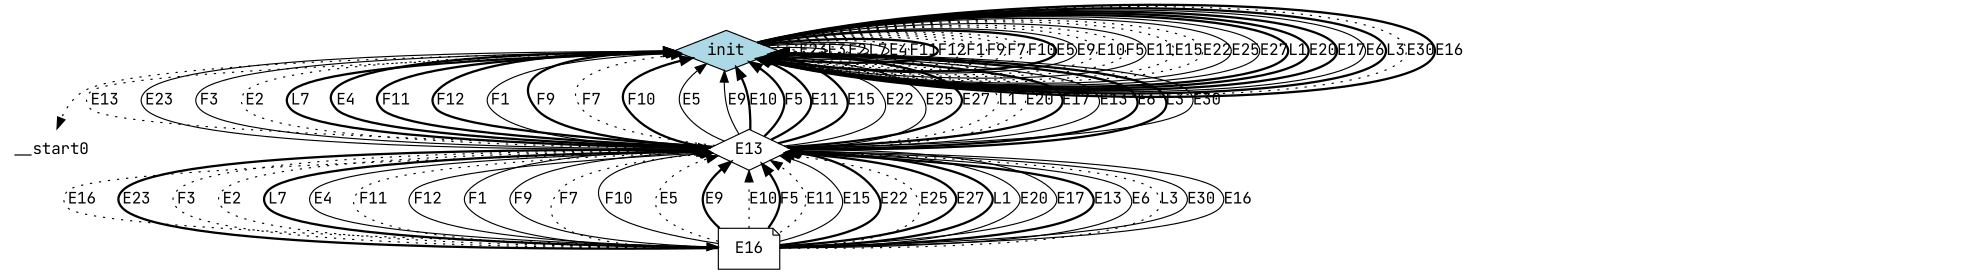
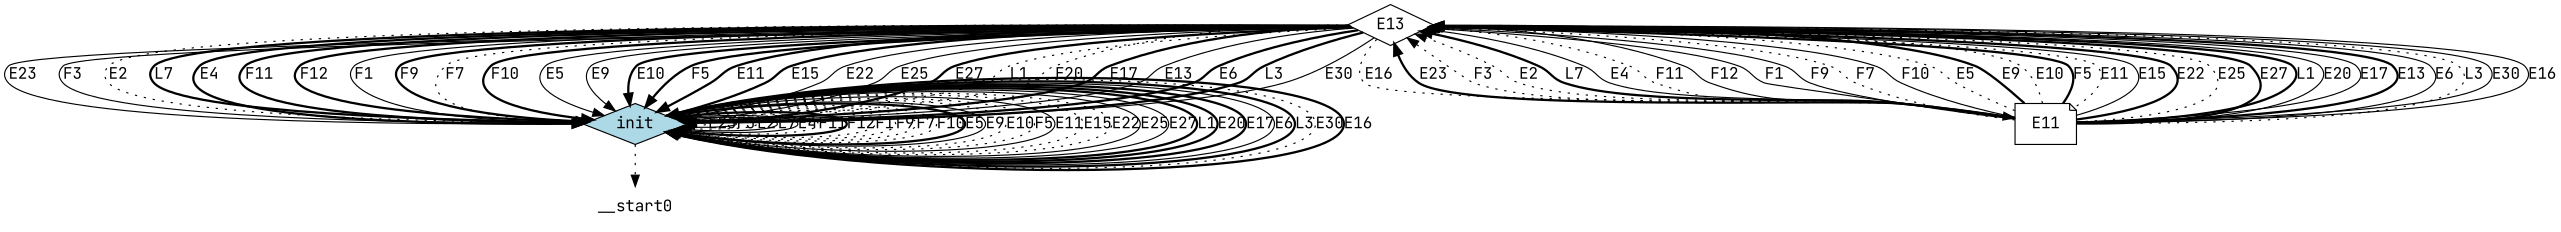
  digraph {
    fontname="JetBrains Mono"
    node [fillcolor=white fontname="JetBrains Mono" shape=diamond style=filled]
    edge [fontname="JetBrains Mono" style=bold]
    __start0 [shape=none]
    n2 [fillcolor=lightblue label=init]
    n3 [label=E13]
-   n4 [label=E16 shape=note]
+   n4 [label=E11 shape=note]
    n2 -> __start0 [style=dotted]
    n2 -> n2 [label=E23 style=dotted]
    n2 -> n2 [label=F3 style=solid]
    n2 -> n2 [label=E2 style=dotted]
    n2 -> n2 [label=L7 style=solid]
    n2 -> n2 [label=E4 style=solid]
    n2 -> n2 [label=F11 style=dotted]
    n2 -> n2 [label=F12]
    n2 -> n2 [label=F1 style=dotted]
    n2 -> n2 [label=F9 style=dotted]
    n2 -> n2 [label=F7 style=dotted]
    n2 -> n2 [label=F10 style=dotted]
    n2 -> n2 [label=E5]
    n2 -> n2 [label=E9 style=solid]
    n2 -> n2 [label=E10 style=dotted]
    n2 -> n2 [label=F5 style=dotted]
    n2 -> n2 [label=E11 style=solid]
    n2 -> n2 [label=E15 style=dotted]
    n2 -> n2 [label=E22 style=dotted]
    n2 -> n2 [label=E25 style=solid]
    n2 -> n2 [label=E27 style=solid]
    n2 -> n2 [label=L1]
    n2 -> n2 [label=E20]
    n2 -> n2 [label=E17]
    n2 -> n2 [label=E6 style=solid]
    n2 -> n2 [label=L3]
    n2 -> n2 [label=E30 style=dotted]
    n2 -> n2 [label=E16]
-   n2 -> n3 [label=E13 style=dotted]
    n3 -> n2 [label=E23 style=solid]
    n3 -> n2 [label=F3 style=solid]
    n3 -> n2 [label=E2 style=dotted]
    n3 -> n2 [label=L7]
    n3 -> n2 [label=E4]
    n3 -> n2 [label=F11]
    n3 -> n2 [label=F12]
    n3 -> n2 [label=F1 style=solid]
    n3 -> n2 [label=F9]
    n3 -> n2 [label=F7 style=dotted]
    n3 -> n2 [label=F10]
    n3 -> n2 [label=E5 style=solid]
    n3 -> n2 [label=E9 style=solid]
    n3 -> n2 [label=E10]
    n3 -> n2 [label=F5]
    n3 -> n2 [label=E11]
    n3 -> n2 [label=E15]
    n3 -> n2 [label=E22 style=solid]
    n3 -> n2 [label=E25 style=solid]
    n3 -> n2 [label=E27]
    n3 -> n2 [label=L1 style=dotted]
    n3 -> n2 [label=E20 style=dotted]
    n3 -> n2 [label=E17]
    n3 -> n2 [label=E13 style=solid]
    n3 -> n2 [label=E6]
    n3 -> n2 [label=L3]
    n3 -> n2 [label=E30 style=solid]
    n3 -> n4 [label=E16 style=dotted]
    n4 -> n3 [label=E23]
    n4 -> n3 [label=F3 style=dotted]
    n4 -> n3 [label=E2 style=dotted]
    n4 -> n3 [label=L7]
    n4 -> n3 [label=E4 style=solid]
    n4 -> n3 [label=F11 style=dotted]
    n4 -> n3 [label=F12 style=solid]
    n4 -> n3 [label=F1 style=solid]
    n4 -> n3 [label=F9 style=solid]
    n4 -> n3 [label=F7 style=dotted]
    n4 -> n3 [label=F10 style=solid]
    n4 -> n3 [label=E5 style=dotted]
    n4 -> n3 [label=E9]
    n4 -> n3 [label=E10 style=dotted]
    n4 -> n3 [label=F5]
    n4 -> n3 [label=E11 style=dotted]
    n4 -> n3 [label=E15 style=solid]
    n4 -> n3 [label=E22]
    n4 -> n3 [label=E25 style=dotted]
    n4 -> n3 [label=E27]
    n4 -> n3 [label=L1]
    n4 -> n3 [label=E20 style=solid]
    n4 -> n3 [label=E17 style=solid]
    n4 -> n3 [label=E13]
    n4 -> n3 [label=E6 style=solid]
    n4 -> n3 [label=L3 style=dotted]
    n4 -> n3 [label=E30 style=solid]
    n4 -> n3 [label=E16 style=solid]
  }
